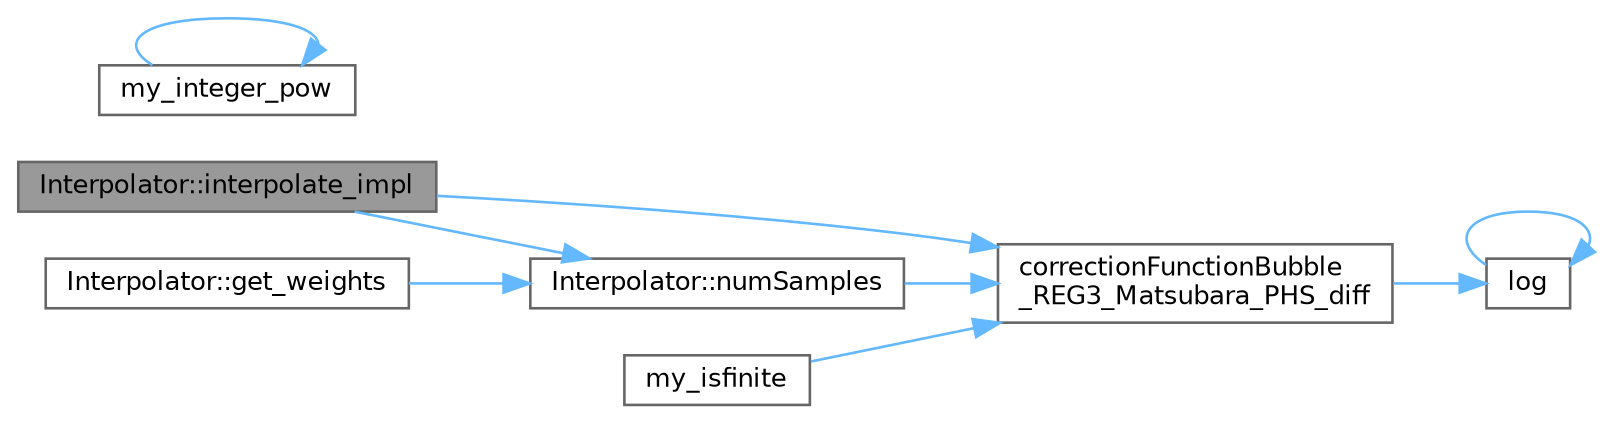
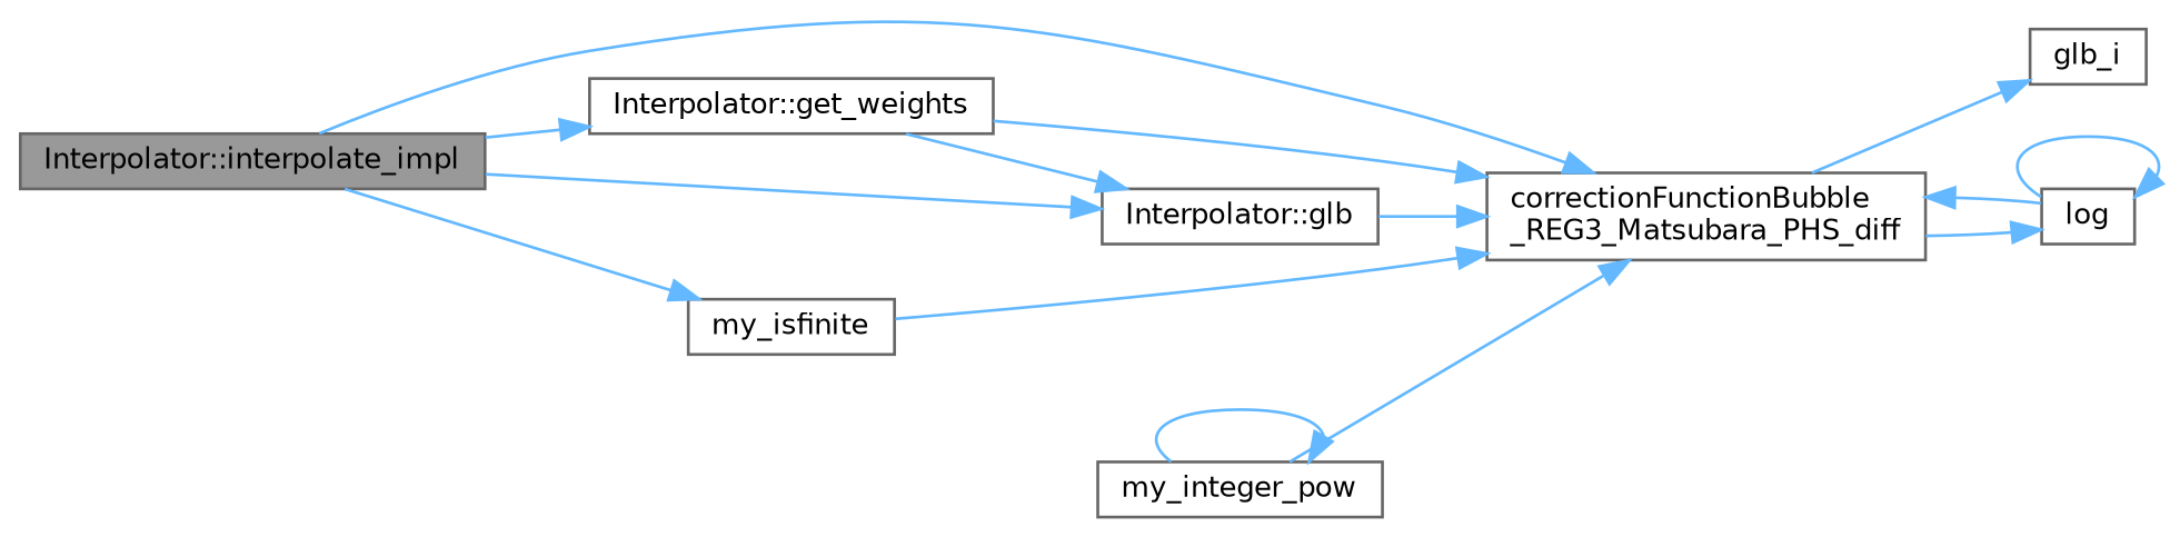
  digraph {
    rankdir=LR
    node [color=grey40 fillcolor=white fontname=Helvetica fontsize=10 shape=box style=filled]
    edge [color=steelblue1 fontname=Helvetica fontsize=10 labelfontname=Helvetica labelfontsize=10 style=solid]
    n1 [color=gray40 fillcolor=grey60 fontcolor=black height=0.2 label="Interpolator::interpolate_impl" width=0.4]
    n2 [height=0.2 label="correctionFunctionBubble\l_REG3_Matsubara_PHS_diff" width=0.4]
    n3 [height=0.2 label="Interpolator::get_weights" width=0.4]
-   n4 [height=0.2 label="Interpolator::numSamples" width=0.4]
+   n4 [height=0.2 label="Interpolator::glb" width=0.4]
    n5 [height=0.2 label=my_isfinite width=0.4]
+   n6 [height=0.2 label=glb_i width=0.4]
    n7 [height=0.2 label=log width=0.4]
    n8 [height=0.2 label=my_integer_pow width=0.4]
    n1 -> n2
+   n1 -> n3
    n1 -> n4
+   n1 -> n5
+   n2 -> n6
    n2 -> n7
+   n3 -> n2
    n3 -> n4
    n4 -> n2
    n5 -> n2
+   n7 -> n2
    n7 -> n7
+   n8 -> n2
    n8 -> n8
  }
